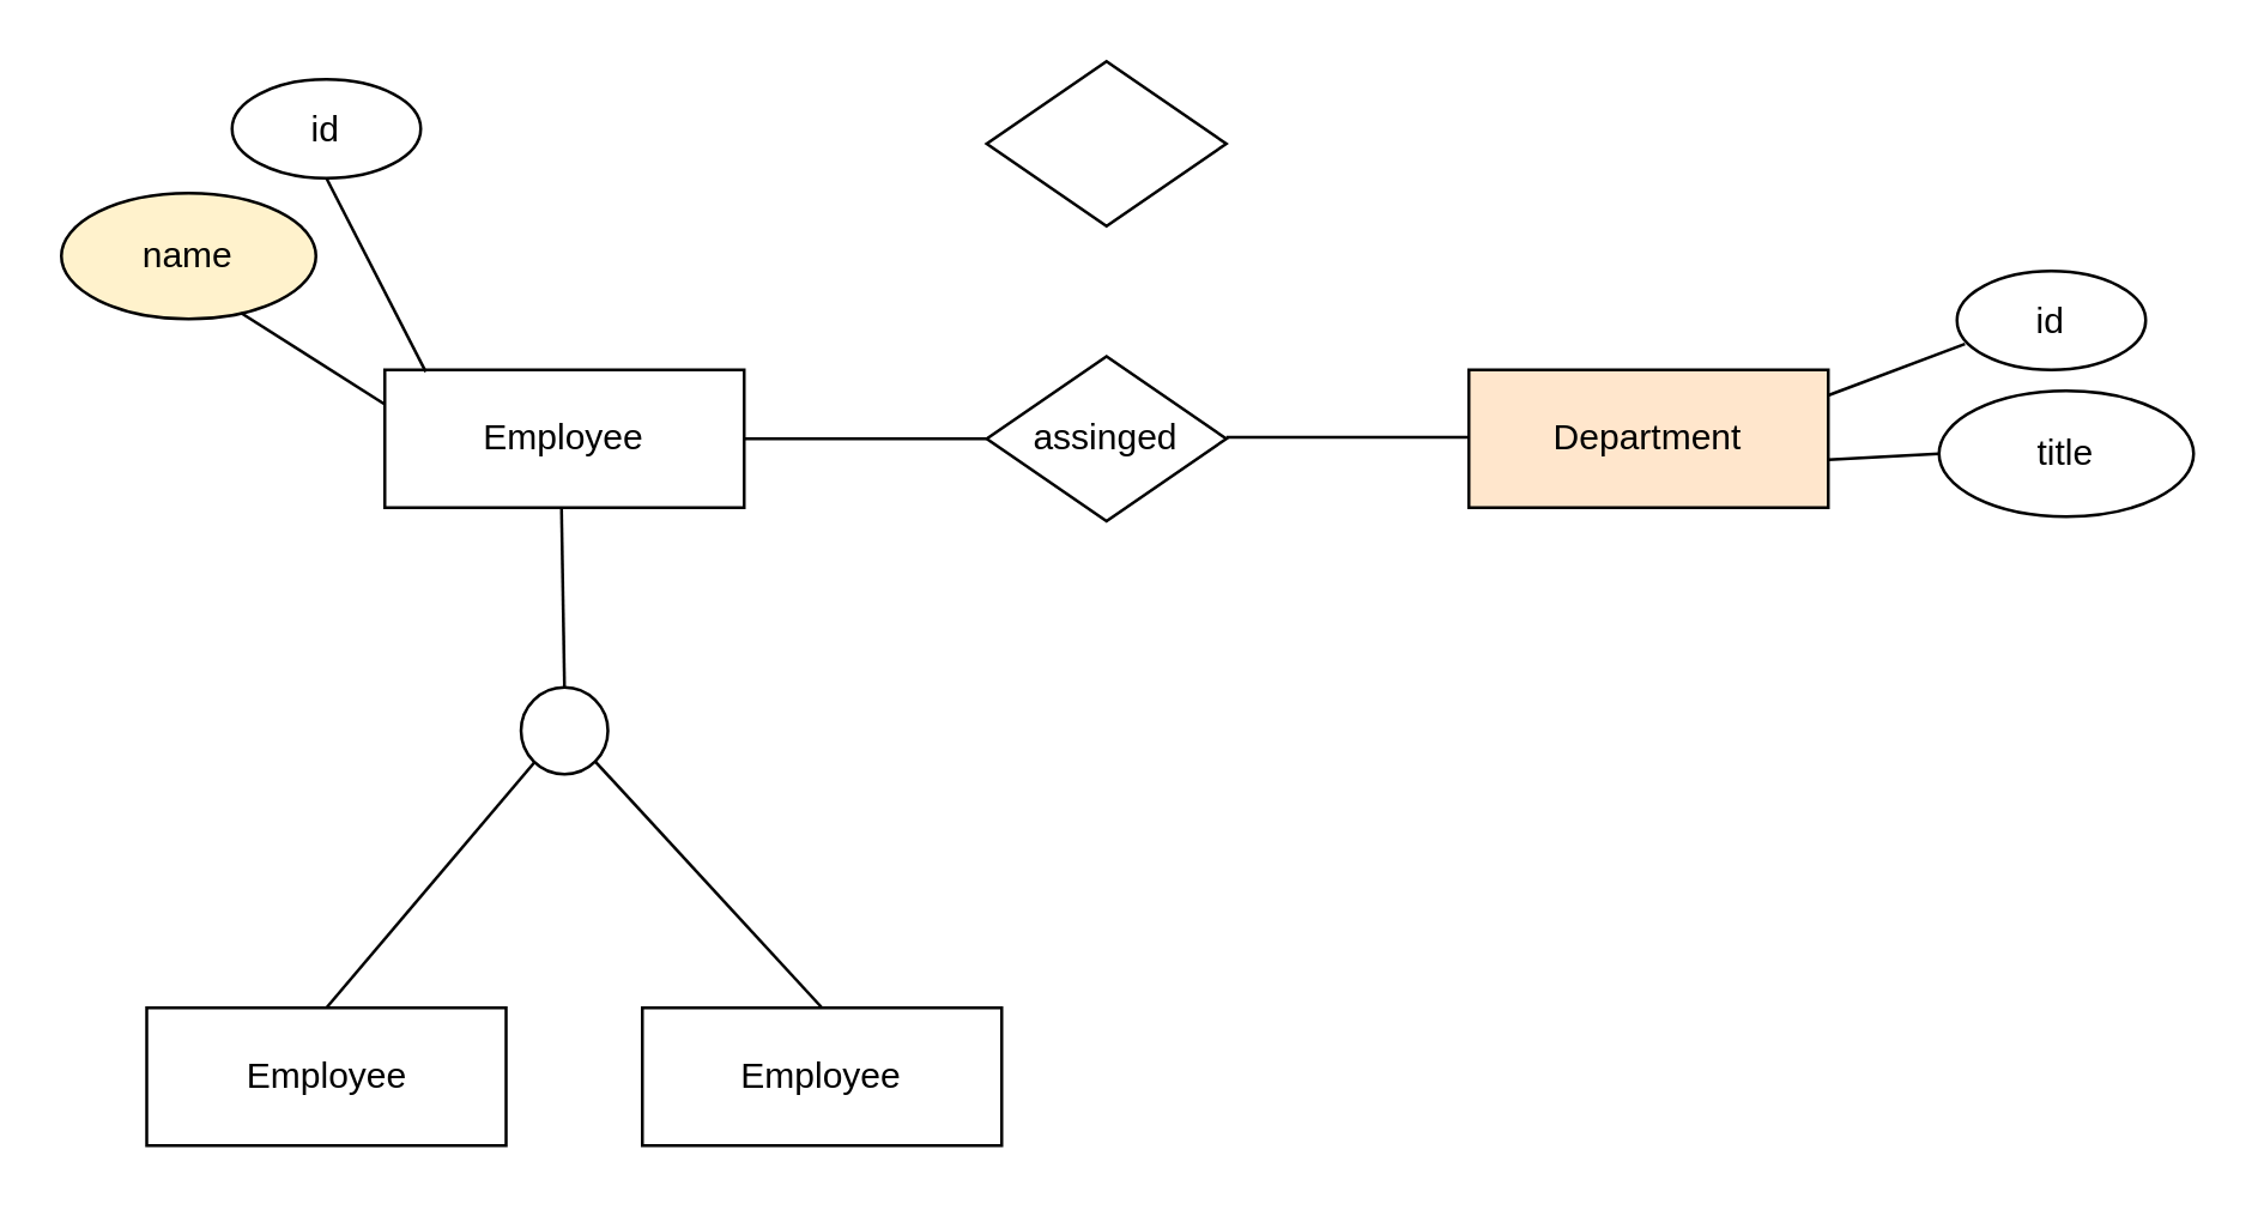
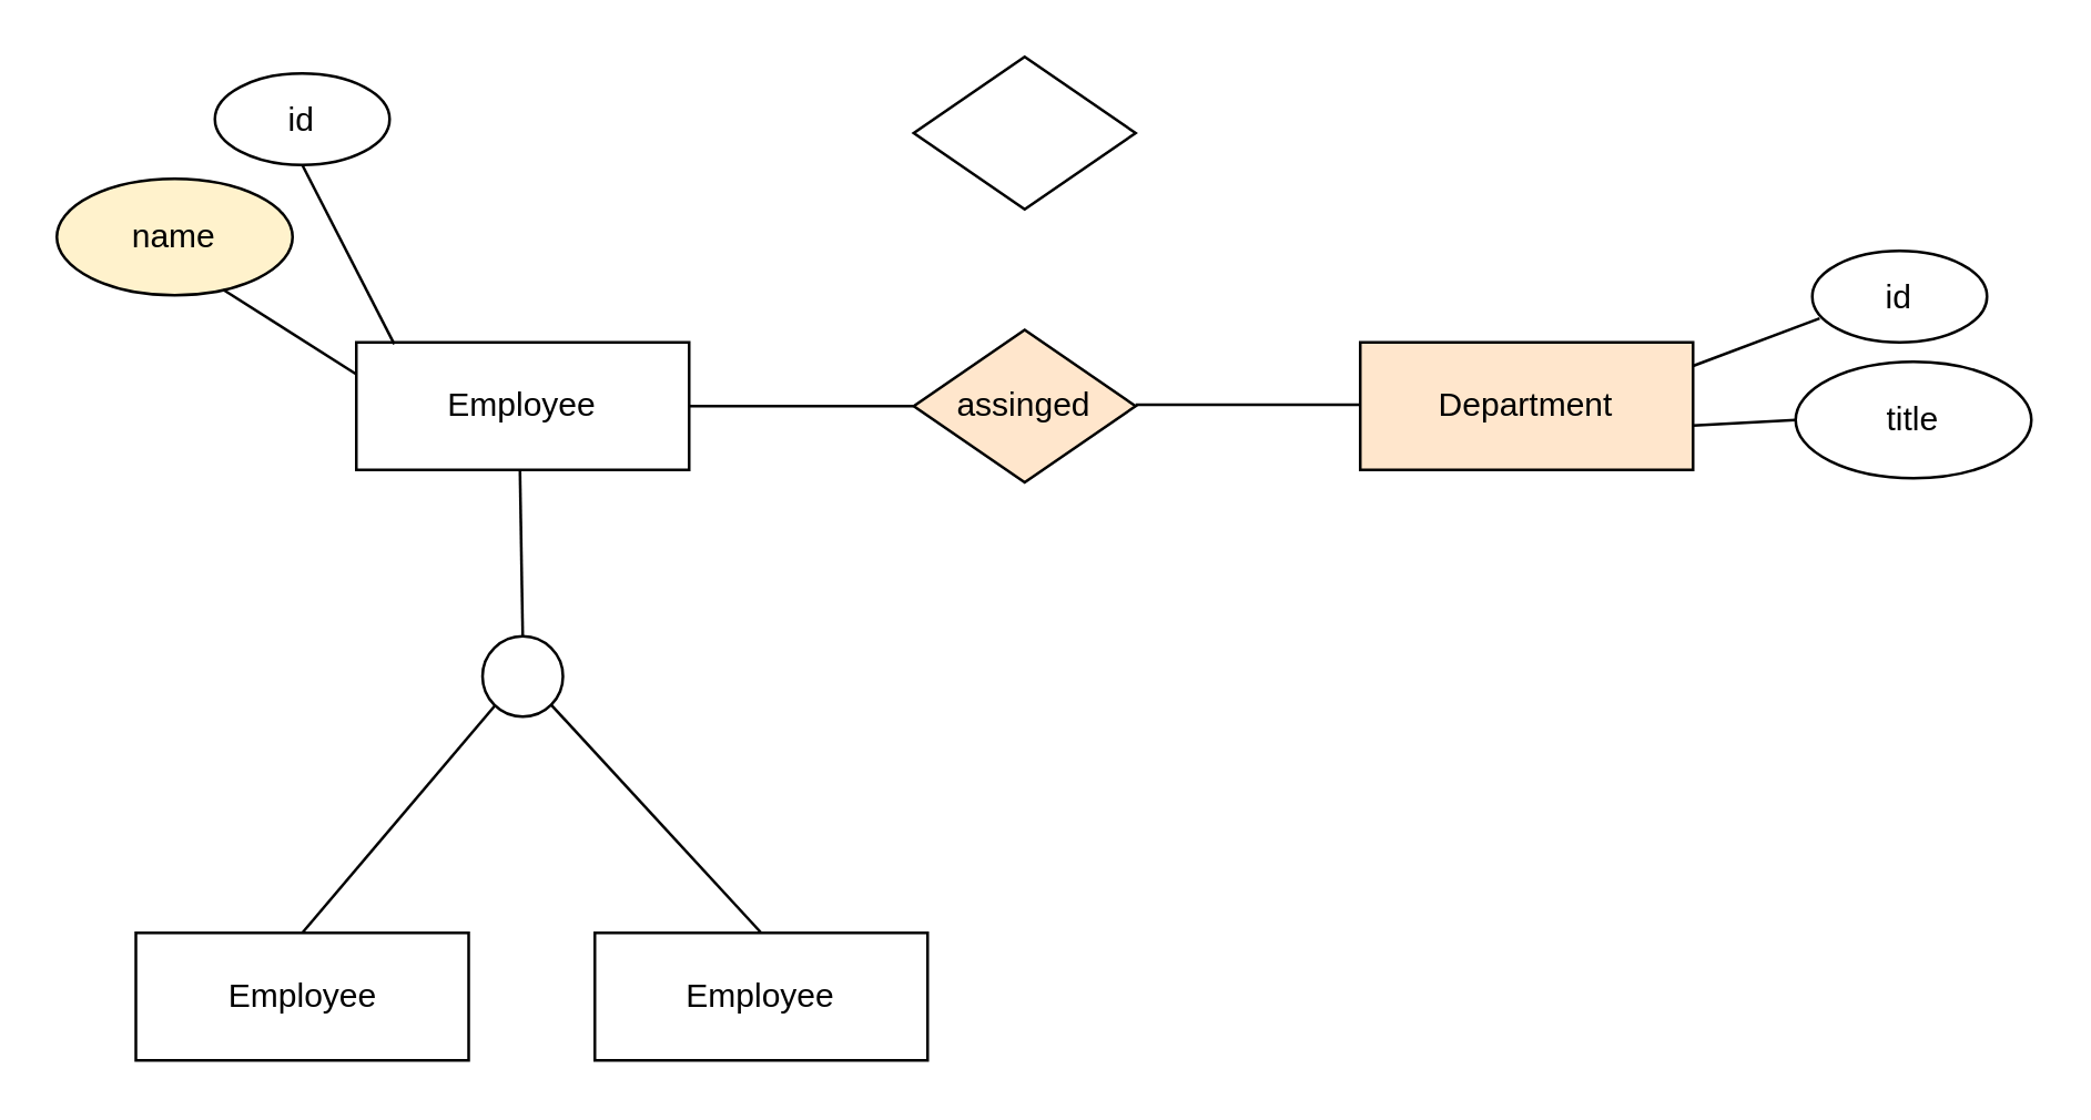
  <mxCell id="0" />
  <mxCell id="1" parent="0" />
  <mxCell id="2" value="Employee" style="rounded=0;whiteSpace=wrap;html=1;" vertex="1" parent="1"><mxGeometry x="128" y="123" width="120" height="46" as="geometry" /></mxCell>
- <mxCell id="3" value="assinged" style="rhombus;whiteSpace=wrap;html=1;" vertex="1" parent="1"><mxGeometry x="329" y="118.5" width="80" height="55" as="geometry" /></mxCell>
+ <mxCell id="3" value="assinged" style="rhombus;whiteSpace=wrap;html=1;fillColor=#ffe6cc;" vertex="1" parent="1"><mxGeometry x="329" y="118.5" width="80" height="55" as="geometry" /></mxCell>
  <mxCell id="4" value="Department" style="rounded=0;whiteSpace=wrap;html=1;fillColor=#ffe6cc;" vertex="1" parent="1"><mxGeometry x="490" y="123" width="120" height="46" as="geometry" /></mxCell>
  <mxCell id="5" value="" style="endArrow=none;html=1;rounded=0;fontSize=12;startSize=8;endSize=8;curved=1;entryX=0;entryY=0.5;entryDx=0;entryDy=0;exitX=1;exitY=0.5;exitDx=0;exitDy=0;" edge="1" parent="1" source="2" target="3"><mxGeometry width="50" height="50" relative="1" as="geometry"><mxPoint x="255" y="154" as="sourcePoint" /><mxPoint x="299" y="101" as="targetPoint" /></mxGeometry></mxCell>
  <mxCell id="6" value="" style="rhombus;whiteSpace=wrap;html=1;" vertex="1" parent="1"><mxGeometry x="329" y="20" width="80" height="55" as="geometry" /></mxCell>
  <mxCell id="7" value="" style="endArrow=none;html=1;rounded=0;fontSize=12;startSize=8;endSize=8;curved=1;entryX=0;entryY=0.5;entryDx=0;entryDy=0;exitX=1;exitY=0.5;exitDx=0;exitDy=0;" edge="1" parent="1"><mxGeometry width="50" height="50" relative="1" as="geometry"><mxPoint x="409" y="145.5" as="sourcePoint" /><mxPoint x="490" y="145.5" as="targetPoint" /></mxGeometry></mxCell>
  <mxCell id="8" value="title" style="ellipse;whiteSpace=wrap;html=1;" vertex="1" parent="1"><mxGeometry x="647" y="130" width="85" height="42" as="geometry" /></mxCell>
  <mxCell id="9" value="id" style="ellipse;whiteSpace=wrap;html=1;" vertex="1" parent="1"><mxGeometry x="653" y="90" width="63" height="33" as="geometry" /></mxCell>
  <mxCell id="10" value="" style="endArrow=none;html=1;rounded=0;fontSize=12;startSize=8;endSize=8;curved=1;entryX=0.042;entryY=0.737;entryDx=0;entryDy=0;entryPerimeter=0;" edge="1" parent="1" target="9"><mxGeometry width="50" height="50" relative="1" as="geometry"><mxPoint x="610" y="131.5" as="sourcePoint" /><mxPoint x="660" y="81.5" as="targetPoint" /></mxGeometry></mxCell>
  <mxCell id="11" value="" style="endArrow=none;html=1;rounded=0;fontSize=12;startSize=8;endSize=8;curved=1;entryX=0;entryY=0.5;entryDx=0;entryDy=0;" edge="1" parent="1" target="8"><mxGeometry width="50" height="50" relative="1" as="geometry"><mxPoint x="610" y="153" as="sourcePoint" /><mxPoint x="660" y="103" as="targetPoint" /></mxGeometry></mxCell>
  <mxCell id="12" value="id" style="ellipse;whiteSpace=wrap;html=1;" vertex="1" parent="1"><mxGeometry x="77" y="26" width="63" height="33" as="geometry" /></mxCell>
  <mxCell id="13" value="name" style="ellipse;whiteSpace=wrap;html=1;fillColor=#fff2cc;" vertex="1" parent="1"><mxGeometry x="20" y="64" width="85" height="42" as="geometry" /></mxCell>
  <mxCell id="14" value="" style="endArrow=none;html=1;rounded=0;fontSize=12;startSize=8;endSize=8;curved=1;exitX=0;exitY=0.25;exitDx=0;exitDy=0;" edge="1" parent="1" source="2"><mxGeometry width="50" height="50" relative="1" as="geometry"><mxPoint x="150" y="106" as="sourcePoint" /><mxPoint x="80" y="104" as="targetPoint" /></mxGeometry></mxCell>
  <mxCell id="15" value="" style="endArrow=none;html=1;rounded=0;fontSize=12;startSize=8;endSize=8;curved=1;exitX=0.114;exitY=0.014;exitDx=0;exitDy=0;entryX=0.5;entryY=1;entryDx=0;entryDy=0;exitPerimeter=0;" edge="1" parent="1" source="2" target="12"><mxGeometry width="50" height="50" relative="1" as="geometry"><mxPoint x="109" y="112" as="sourcePoint" /><mxPoint x="159" y="62" as="targetPoint" /></mxGeometry></mxCell>
  <mxCell id="16" value="" style="ellipse;whiteSpace=wrap;html=1;aspect=fixed;" vertex="1" parent="1"><mxGeometry x="173.5" y="229" width="29" height="29" as="geometry" /></mxCell>
  <mxCell id="17" value="" style="endArrow=none;html=1;rounded=0;fontSize=12;startSize=8;endSize=8;curved=1;exitX=0.5;exitY=0;exitDx=0;exitDy=0;" edge="1" parent="1" source="16"><mxGeometry width="50" height="50" relative="1" as="geometry"><mxPoint x="137" y="219" as="sourcePoint" /><mxPoint x="187" y="169" as="targetPoint" /></mxGeometry></mxCell>
  <mxCell id="18" value="Employee" style="rounded=0;whiteSpace=wrap;html=1;" vertex="1" parent="1"><mxGeometry x="48.5" y="336" width="120" height="46" as="geometry" /></mxCell>
  <mxCell id="19" value="Employee" style="rounded=0;whiteSpace=wrap;html=1;" vertex="1" parent="1"><mxGeometry x="214" y="336" width="120" height="46" as="geometry" /></mxCell>
  <mxCell id="20" value="" style="endArrow=none;html=1;rounded=0;fontSize=12;startSize=8;endSize=8;curved=1;exitX=0.5;exitY=0;exitDx=0;exitDy=0;" edge="1" parent="1" source="18"><mxGeometry width="50" height="50" relative="1" as="geometry"><mxPoint x="128" y="304" as="sourcePoint" /><mxPoint x="178" y="254" as="targetPoint" /></mxGeometry></mxCell>
  <mxCell id="21" value="" style="endArrow=none;html=1;rounded=0;fontSize=12;startSize=8;endSize=8;curved=1;entryX=1;entryY=1;entryDx=0;entryDy=0;exitX=0.5;exitY=0;exitDx=0;exitDy=0;" edge="1" parent="1" source="19" target="16"><mxGeometry width="50" height="50" relative="1" as="geometry"><mxPoint x="322" y="284" as="sourcePoint" /><mxPoint x="199" y="252" as="targetPoint" /></mxGeometry></mxCell>
